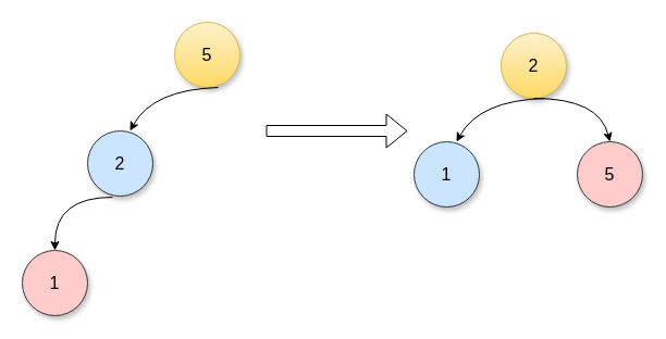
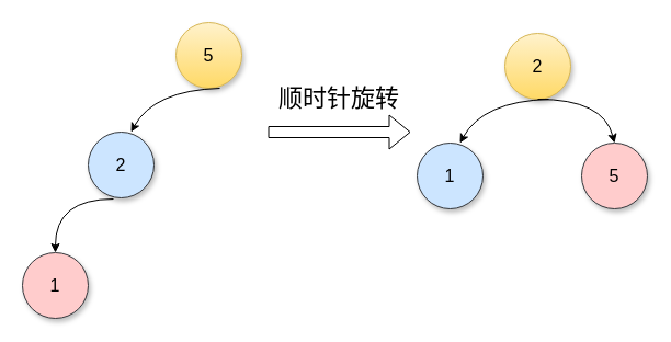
  <mxCell id="0" />
  <mxCell id="1" parent="0" />
  <mxCell id="2" value="5" style="ellipse;whiteSpace=wrap;html=1;aspect=fixed;shadow=1;gradientColor=#ffd966;fillColor=#fff2cc;strokeColor=#d6b656;fontSize=16;" parent="1" vertex="1"><mxGeometry x="160" y="20" width="60" height="60" as="geometry" /></mxCell>
  <mxCell id="3" value="2" style="ellipse;whiteSpace=wrap;html=1;aspect=fixed;shadow=1;fillColor=#cce5ff;strokeColor=#36393d;fontSize=16;" parent="1" vertex="1"><mxGeometry x="80" y="120" width="60" height="60" as="geometry" /></mxCell>
  <mxCell id="4" value="1" style="ellipse;whiteSpace=wrap;html=1;aspect=fixed;shadow=1;fillColor=#ffcccc;strokeColor=#36393d;fontSize=16;" parent="1" vertex="1"><mxGeometry x="20" y="230" width="60" height="60" as="geometry" /></mxCell>
  <mxCell id="5" value="" style="endArrow=classic;html=1;entryX=0.65;entryY=0;entryDx=0;entryDy=0;entryPerimeter=0;curved=1;fontSize=16;" parent="1" target="3" edge="1"><mxGeometry width="50" height="50" relative="1" as="geometry"><mxPoint x="200" y="80" as="sourcePoint" /><mxPoint x="110" y="40" as="targetPoint" /><Array as="points"><mxPoint x="140" y="82" /></Array></mxGeometry></mxCell>
  <mxCell id="6" value="" style="endArrow=classic;html=1;entryX=0.5;entryY=0;entryDx=0;entryDy=0;exitX=0.383;exitY=1.017;exitDx=0;exitDy=0;exitPerimeter=0;curved=1;fontSize=16;" parent="1" source="3" target="4" edge="1"><mxGeometry width="50" height="50" relative="1" as="geometry"><mxPoint x="30" y="210" as="sourcePoint" /><mxPoint x="80" y="160" as="targetPoint" /><Array as="points"><mxPoint x="50" y="181" /></Array></mxGeometry></mxCell>
  <mxCell id="7" value="" style="shape=flexArrow;endArrow=classic;html=1;" edge="1" parent="1"><mxGeometry width="50" height="50" relative="1" as="geometry"><mxPoint x="244" y="120" as="sourcePoint" /><mxPoint x="374" y="120" as="targetPoint" /></mxGeometry></mxCell>
+ <mxCell id="8" value="&lt;font style=&quot;font-size: 22px&quot;&gt;顺时针旋转&lt;/font&gt;" style="text;html=1;strokeColor=none;fillColor=none;align=center;verticalAlign=middle;whiteSpace=wrap;rounded=0;" vertex="1" parent="1"><mxGeometry x="244" y="80" width="130" height="20" as="geometry" /></mxCell>
  <mxCell id="9" value="2" style="ellipse;whiteSpace=wrap;html=1;aspect=fixed;shadow=1;gradientColor=#ffd966;fillColor=#fff2cc;strokeColor=#d6b656;fontSize=16;" vertex="1" parent="1"><mxGeometry x="460" y="30" width="60" height="60" as="geometry" /></mxCell>
  <mxCell id="10" value="1" style="ellipse;whiteSpace=wrap;html=1;aspect=fixed;shadow=1;fillColor=#cce5ff;strokeColor=#36393d;fontSize=16;" vertex="1" parent="1"><mxGeometry x="380" y="130" width="60" height="60" as="geometry" /></mxCell>
  <mxCell id="11" value="5" style="ellipse;whiteSpace=wrap;html=1;aspect=fixed;shadow=1;fillColor=#ffcccc;strokeColor=#36393d;fontSize=16;" vertex="1" parent="1"><mxGeometry x="530" y="130" width="60" height="60" as="geometry" /></mxCell>
  <mxCell id="12" value="" style="endArrow=classic;html=1;entryX=0.65;entryY=0;entryDx=0;entryDy=0;entryPerimeter=0;curved=1;fontSize=16;" edge="1" parent="1" target="10"><mxGeometry width="50" height="50" relative="1" as="geometry"><mxPoint x="500" y="90" as="sourcePoint" /><mxPoint x="410" y="50" as="targetPoint" /><Array as="points"><mxPoint x="440" y="92" /></Array></mxGeometry></mxCell>
  <mxCell id="13" value="" style="endArrow=classic;html=1;entryX=0.5;entryY=0;entryDx=0;entryDy=0;curved=1;" edge="1" parent="1" target="11"><mxGeometry width="50" height="50" relative="1" as="geometry"><mxPoint x="490" y="90" as="sourcePoint" /><mxPoint x="600" y="70" as="targetPoint" /><Array as="points"><mxPoint x="550" y="90" /></Array></mxGeometry></mxCell>
